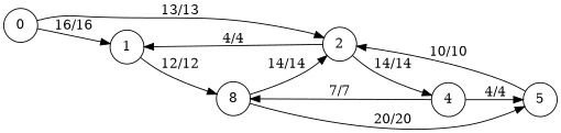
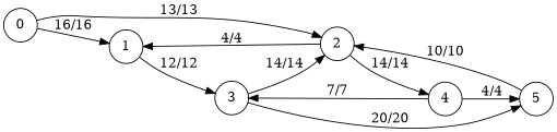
  digraph {
    rankdir=LR
    node [shape=circle]
    0
    1
    2
-   3 [label=8]
+   3
    4
    5
    0 -> 1 [label="16/16"]
    0 -> 2 [label="13/13"]
    1 -> 3 [label="12/12"]
    2 -> 1 [label="4/4"]
    2 -> 4 [label="14/14"]
    3 -> 2 [label="14/14"]
    3 -> 5 [label="20/20"]
    4 -> 3 [label="7/7"]
    4 -> 5 [label="4/4"]
    5 -> 2 [label="10/10"]
  }
